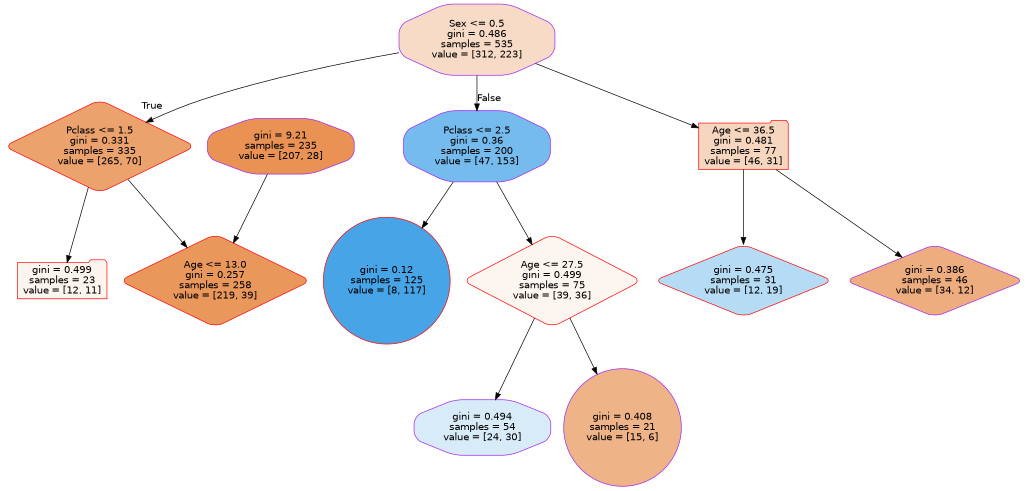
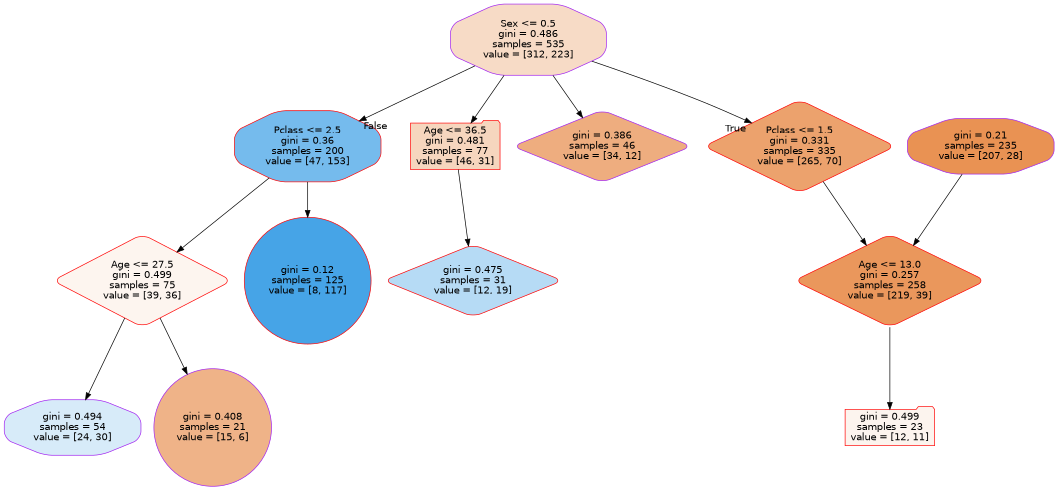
  digraph {
    node [color=red fontname=helvetica shape=diamond style="filled, rounded"]
    edge [fontname=helvetica]
    n1 [color=purple fillcolor="#e5813949" label="Sex <= 0.5\ngini = 0.486\nsamples = 535\nvalue = [312, 223]" shape=octagon]
    n2 [fillcolor="#e58139bc" label="Pclass <= 1.5\ngini = 0.331\nsamples = 335\nvalue = [265, 70]"]
-   n3 [color=purple fillcolor="#399de5b1" label="Pclass <= 2.5\ngini = 0.36\nsamples = 200\nvalue = [47, 153]" shape=octagon]
+   n3 [fillcolor="#399de5b1" label="Pclass <= 2.5\ngini = 0.36\nsamples = 200\nvalue = [47, 153]" shape=octagon]
    n4 [fillcolor="#e5813953" label="Age <= 36.5\ngini = 0.481\nsamples = 77\nvalue = [46, 31]" shape=folder]
    n5 [fillcolor="#e58139d2" label="Age <= 13.0\ngini = 0.257\nsamples = 258\nvalue = [219, 39]"]
    n6 [fillcolor="#399de5ee" label="gini = 0.12\nsamples = 125\nvalue = [8, 117]" shape=circle]
    n7 [fillcolor="#e5813914" label="Age <= 27.5\ngini = 0.499\nsamples = 75\nvalue = [39, 36]"]
    n8 [fillcolor="#399de55e" label="gini = 0.475\nsamples = 31\nvalue = [12, 19]"]
    n9 [color=purple fillcolor="#e58139a5" label="gini = 0.386\nsamples = 46\nvalue = [34, 12]"]
    n10 [fillcolor="#e5813915" label="gini = 0.499\nsamples = 23\nvalue = [12, 11]" shape=folder]
-   n11 [color=purple fillcolor="#e58139dd" label="gini = 9.21\nsamples = 235\nvalue = [207, 28]" shape=octagon]
+   n11 [color=purple fillcolor="#e58139dd" label="gini = 0.21\nsamples = 235\nvalue = [207, 28]" shape=octagon]
    n12 [color=purple fillcolor="#399de533" label="gini = 0.494\nsamples = 54\nvalue = [24, 30]" shape=octagon]
    n13 [color=purple fillcolor="#e5813999" label="gini = 0.408\nsamples = 21\nvalue = [15, 6]" shape=circle]
    n1 -> n2 [headlabel=True labelangle=45 labeldistance=2.5]
    n1 -> n3 [headlabel=False labelangle=-45 labeldistance=2.5]
    n1 -> n4
    n2 -> n5
    n3 -> n6
    n3 -> n7
    n4 -> n8
-   n4 -> n9
-   n2 -> n10
+   n1 -> n9
+   n5 -> n10
    n7 -> n12
    n7 -> n13
    n11 -> n5
  }
